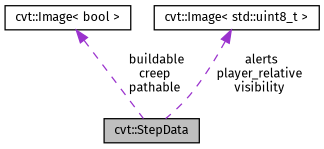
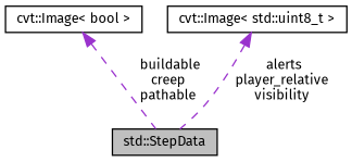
  digraph {
    fontname="Fira Sans"
    node [color=black fillcolor=white fontname="Fira Sans" fontsize=10 shape=record style=filled]
    edge [color=darkorchid3 dir=back fontname="Fira Sans" fontsize=10 labelfontname=Helvetica labelfontsize=10 style=dashed]
-   n1 [fillcolor=grey75 fontcolor=black height=0.2 label="cvt::StepData" width=0.4]
+   n1 [fillcolor=grey75 fontcolor=black height=0.2 label="std::StepData" width=0.4]
    n2 [height=0.2 label="cvt::Image\< bool \>" width=0.4]
    n3 [height=0.2 label="cvt::Image\< std::uint8_t \>" width=0.4]
    n2 -> n1 [label=" buildable\ncreep\npathable"]
    n3 -> n1 [label=" alerts\nplayer_relative\nvisibility"]
  }
